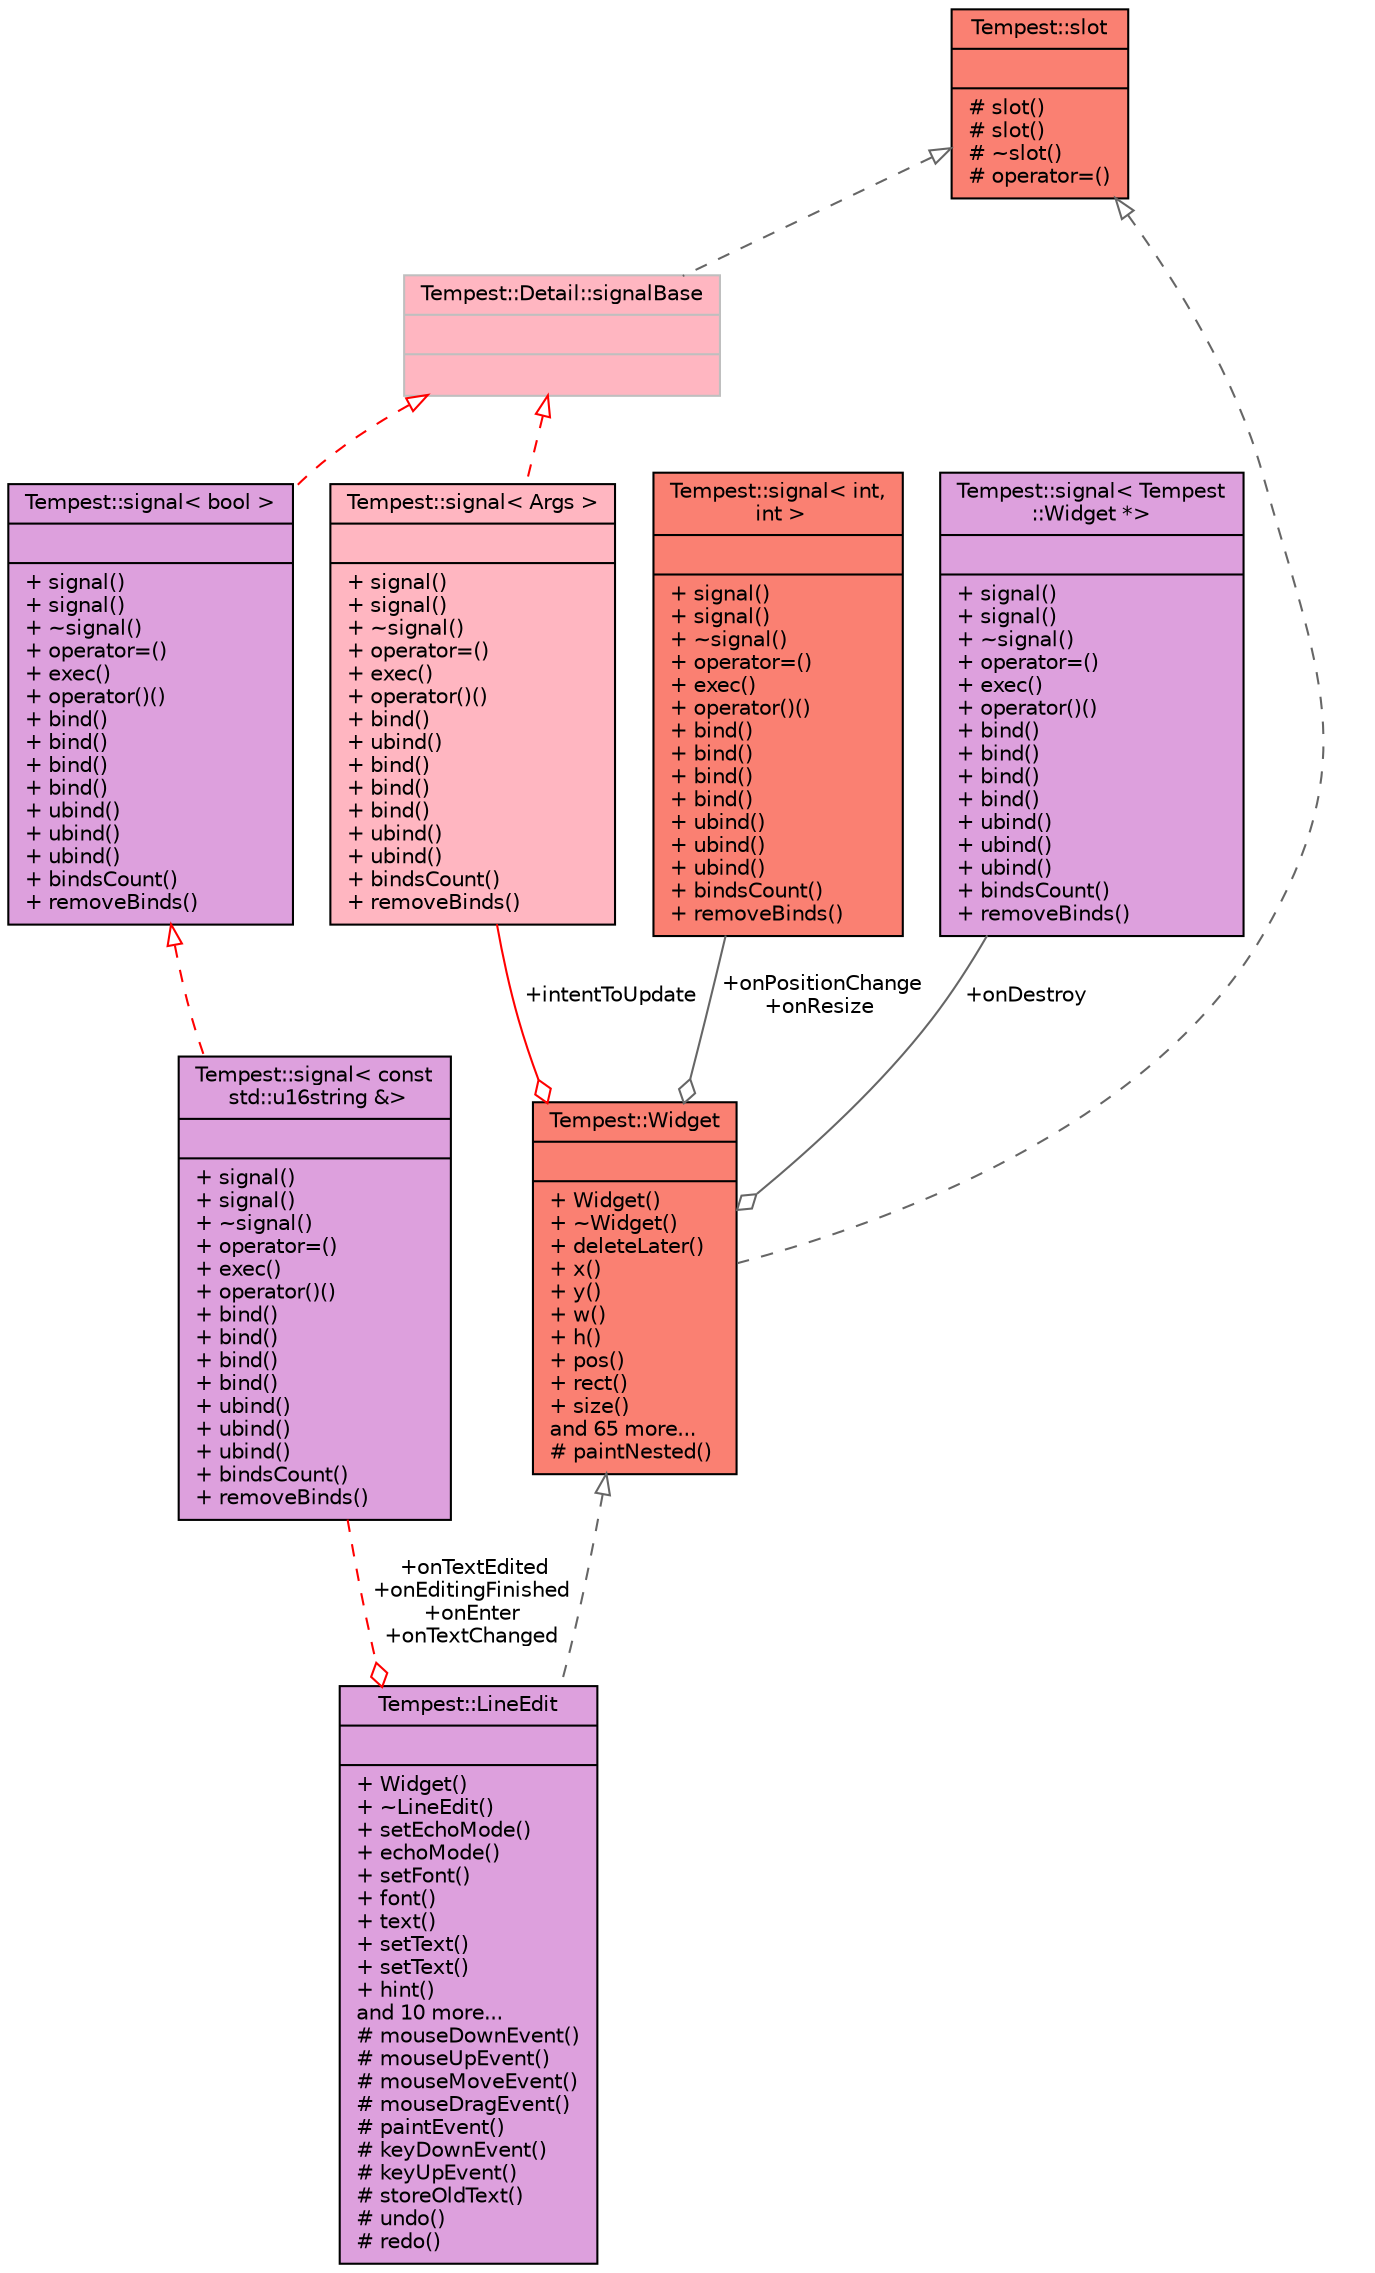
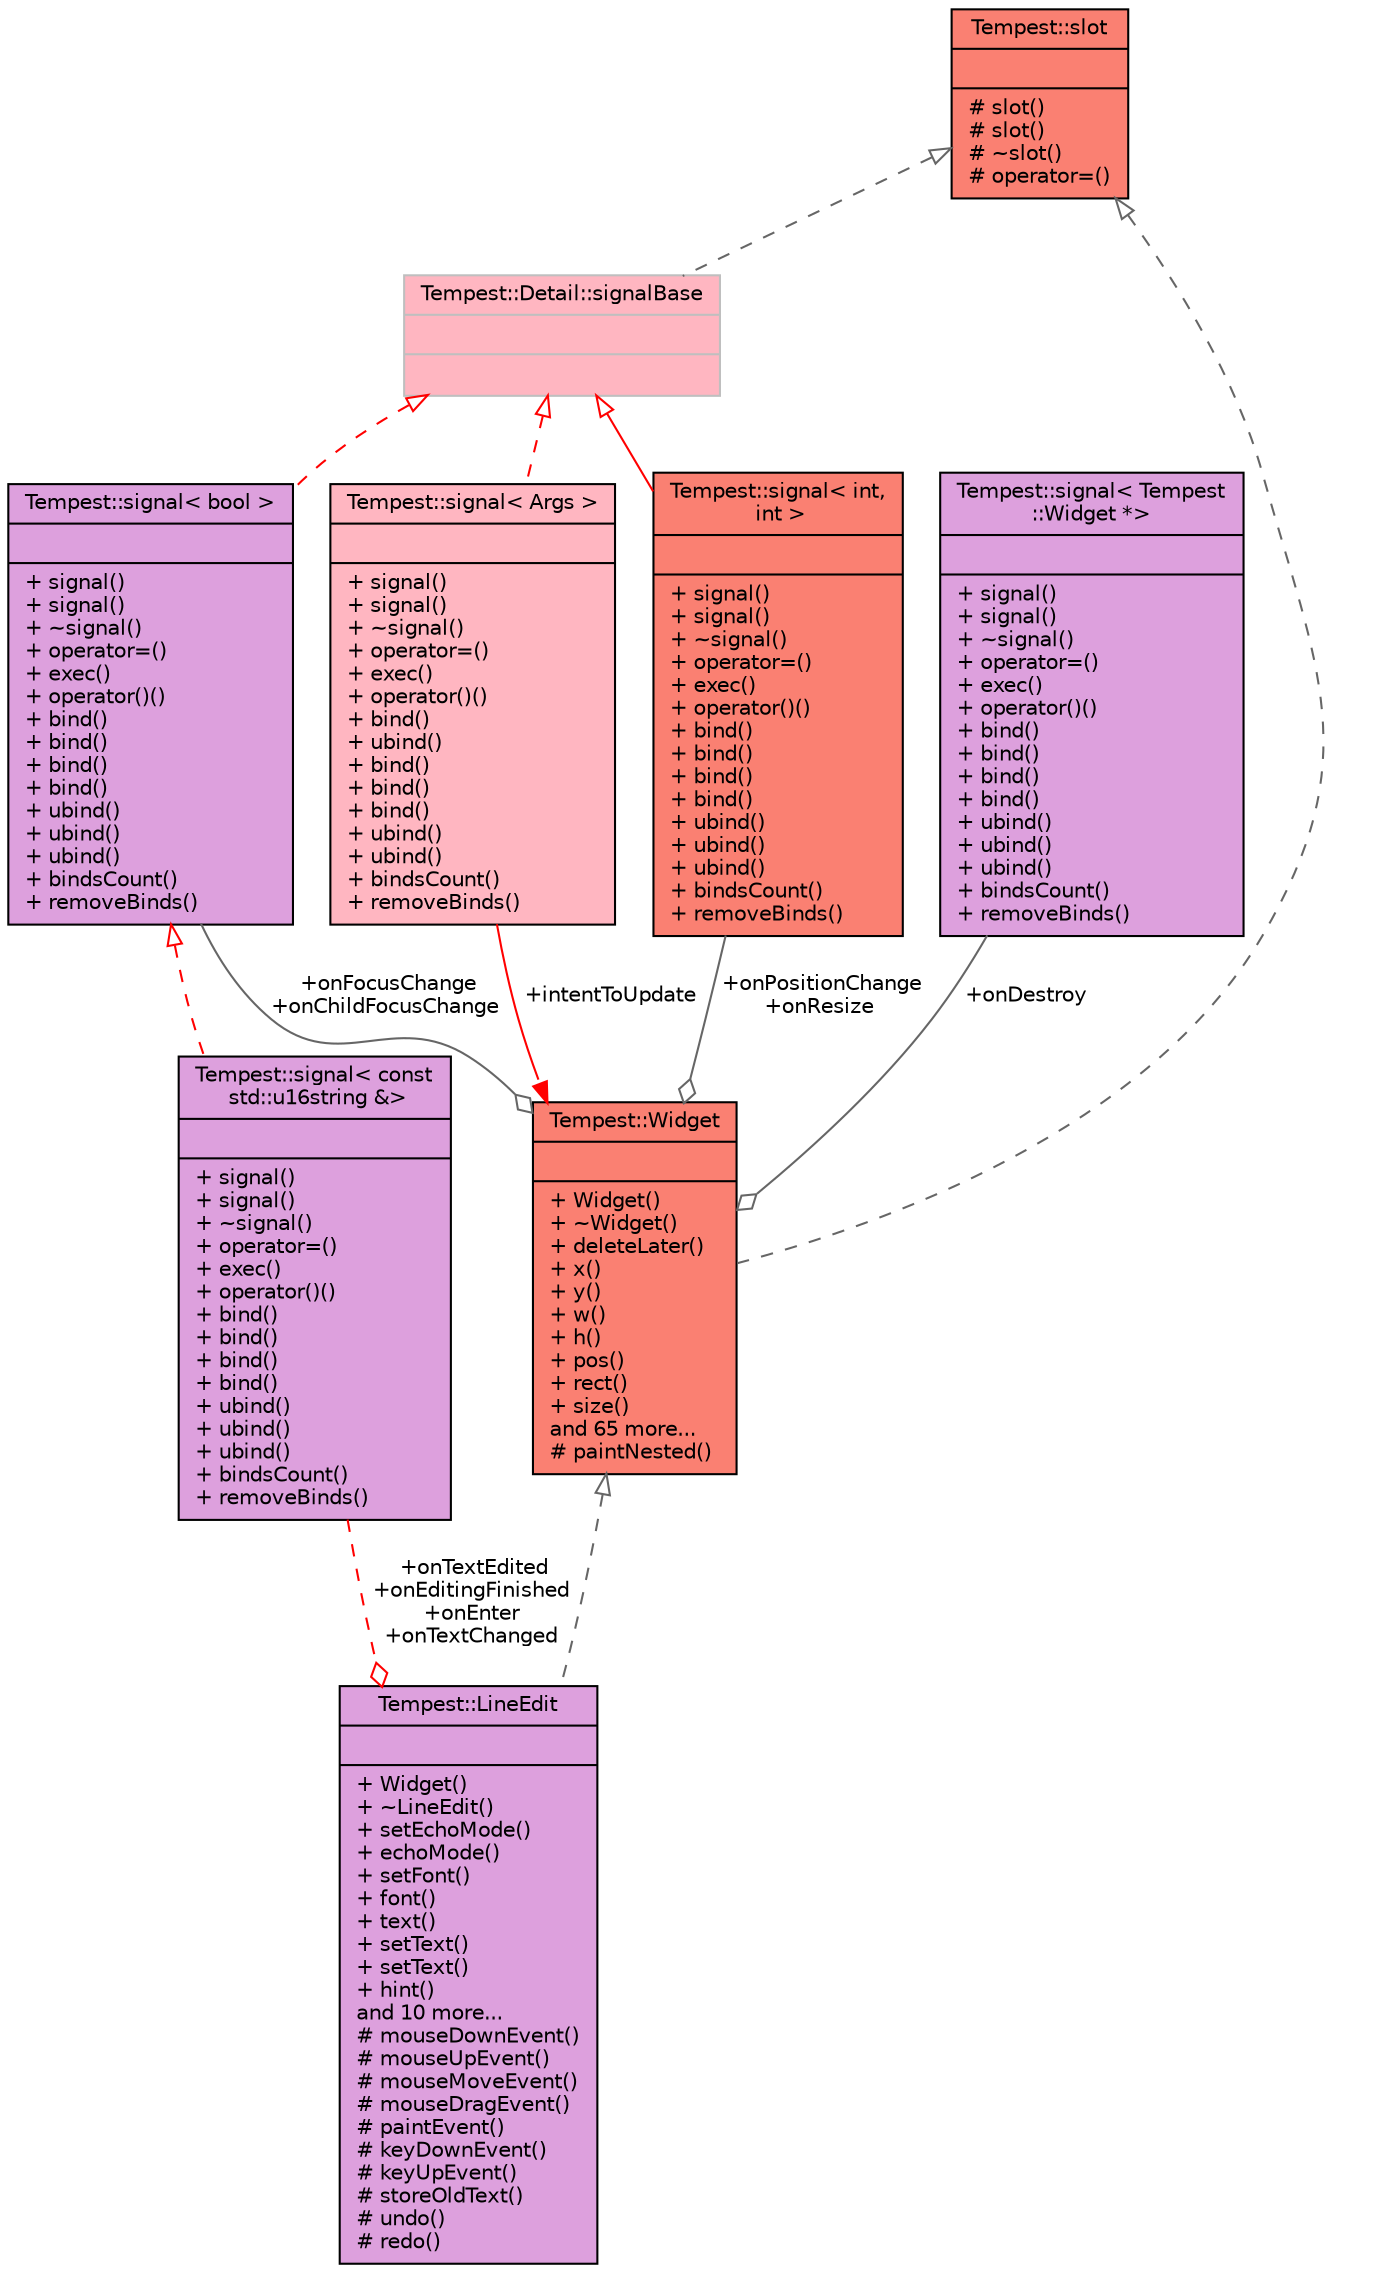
  digraph {
    node [color=black fillcolor=plum fontname=Helvetica fontsize=10 shape=record style=filled]
    edge [arrowtail=onormal color=gray40 dir=back fontname=Helvetica fontsize=10 labelfontname=Helvetica labelfontsize=10 style=dashed]
    n1 [fontcolor=black height=0.2 label="{Tempest::LineEdit\n||+ Widget()\l+ ~LineEdit()\l+ setEchoMode()\l+ echoMode()\l+ setFont()\l+ font()\l+ text()\l+ setText()\l+ setText()\l+ hint()\land 10 more...\l# mouseDownEvent()\l# mouseUpEvent()\l# mouseMoveEvent()\l# mouseDragEvent()\l# paintEvent()\l# keyDownEvent()\l# keyUpEvent()\l# storeOldText()\l# undo()\l# redo()\l}" width=0.4]
    n2 [fillcolor=salmon height=0.2 label="{Tempest::Widget\n||+ Widget()\l+ ~Widget()\l+ deleteLater()\l+ x()\l+ y()\l+ w()\l+ h()\l+ pos()\l+ rect()\l+ size()\land 65 more...\l# paintNested()\l}" width=0.4]
    n3 [fillcolor=salmon height=0.2 label="{Tempest::slot\n||# slot()\l# slot()\l# ~slot()\l# operator=()\l}" width=0.4]
    n4 [color=grey75 fillcolor=lightpink height=0.2 label="{Tempest::Detail::signalBase\n||}" width=0.4]
    n5 [height=0.2 label="{Tempest::signal\< bool \>\n||+ signal()\l+ signal()\l+ ~signal()\l+ operator=()\l+ exec()\l+ operator()()\l+ bind()\l+ bind()\l+ bind()\l+ bind()\l+ ubind()\l+ ubind()\l+ ubind()\l+ bindsCount()\l+ removeBinds()\l}" width=0.4]
    n6 [fillcolor=lightpink height=0.2 label="{Tempest::signal\< Args \>\n||+ signal()\l+ signal()\l+ ~signal()\l+ operator=()\l+ exec()\l+ operator()()\l+ bind()\l+ ubind()\l+ bind()\l+ bind()\l+ bind()\l+ ubind()\l+ ubind()\l+ bindsCount()\l+ removeBinds()\l}" width=0.4]
    n7 [fillcolor=salmon height=0.2 label="{Tempest::signal\< int,\l int \>\n||+ signal()\l+ signal()\l+ ~signal()\l+ operator=()\l+ exec()\l+ operator()()\l+ bind()\l+ bind()\l+ bind()\l+ bind()\l+ ubind()\l+ ubind()\l+ ubind()\l+ bindsCount()\l+ removeBinds()\l}" width=0.4]
    n8 [height=0.2 label="{Tempest::signal\< const\l std::u16string &\>\n||+ signal()\l+ signal()\l+ ~signal()\l+ operator=()\l+ exec()\l+ operator()()\l+ bind()\l+ bind()\l+ bind()\l+ bind()\l+ ubind()\l+ ubind()\l+ ubind()\l+ bindsCount()\l+ removeBinds()\l}" width=0.4]
    n9 [height=0.2 label="{Tempest::signal\< Tempest\l::Widget *\>\n||+ signal()\l+ signal()\l+ ~signal()\l+ operator=()\l+ exec()\l+ operator()()\l+ bind()\l+ bind()\l+ bind()\l+ bind()\l+ ubind()\l+ ubind()\l+ ubind()\l+ bindsCount()\l+ removeBinds()\l}" width=0.4]
    n2 -> n1
    n3 -> n2
    n3 -> n4
    n4 -> n5 [color=red]
    n4 -> n6 [color=red]
+   n4 -> n7 [color=red style=solid]
+   n5 -> n2 [arrowhead=odiamond label=" +onFocusChange\n+onChildFocusChange" style=solid arrowtail="" dir=""]
    n5 -> n8 [color=red]
-   n6 -> n2 [arrowhead=odiamond color=red label=" +intentToUpdate" style=solid arrowtail="" dir=""]
+   n6 -> n2 [arrowhead=normal color=red label=" +intentToUpdate" style=solid arrowtail="" dir=""]
    n7 -> n2 [arrowhead=odiamond label=" +onPositionChange\n+onResize" style=solid arrowtail="" dir=""]
    n8 -> n1 [arrowhead=odiamond color=red label=" +onTextEdited\n+onEditingFinished\n+onEnter\n+onTextChanged" arrowtail="" dir=""]
    n9 -> n2 [arrowhead=odiamond label=" +onDestroy" style=solid arrowtail="" dir=""]
  }
